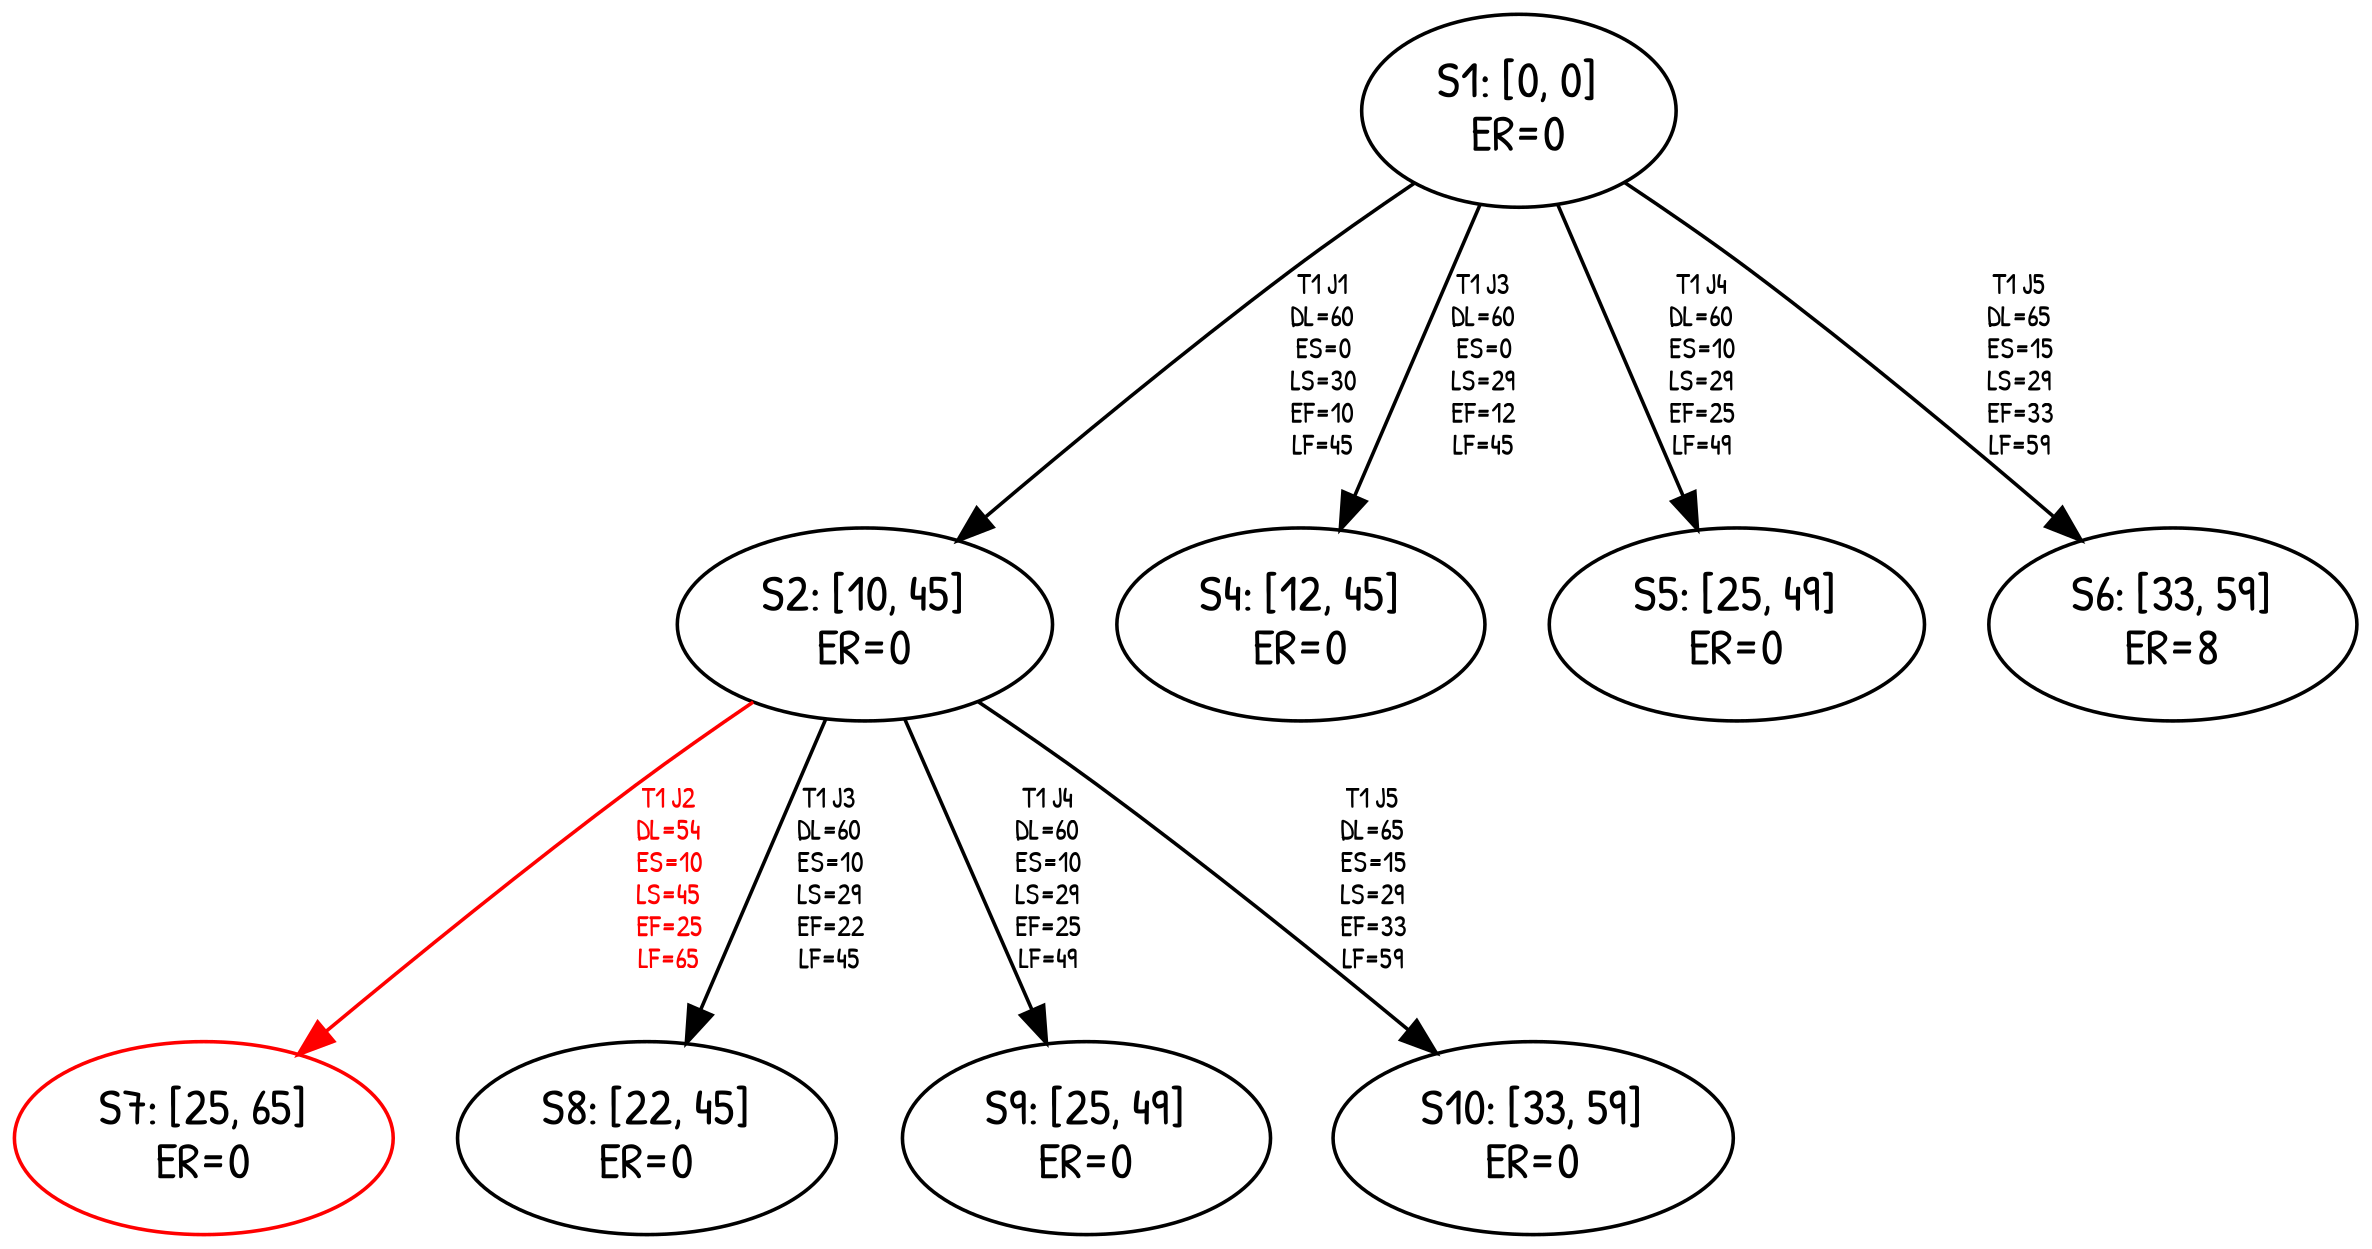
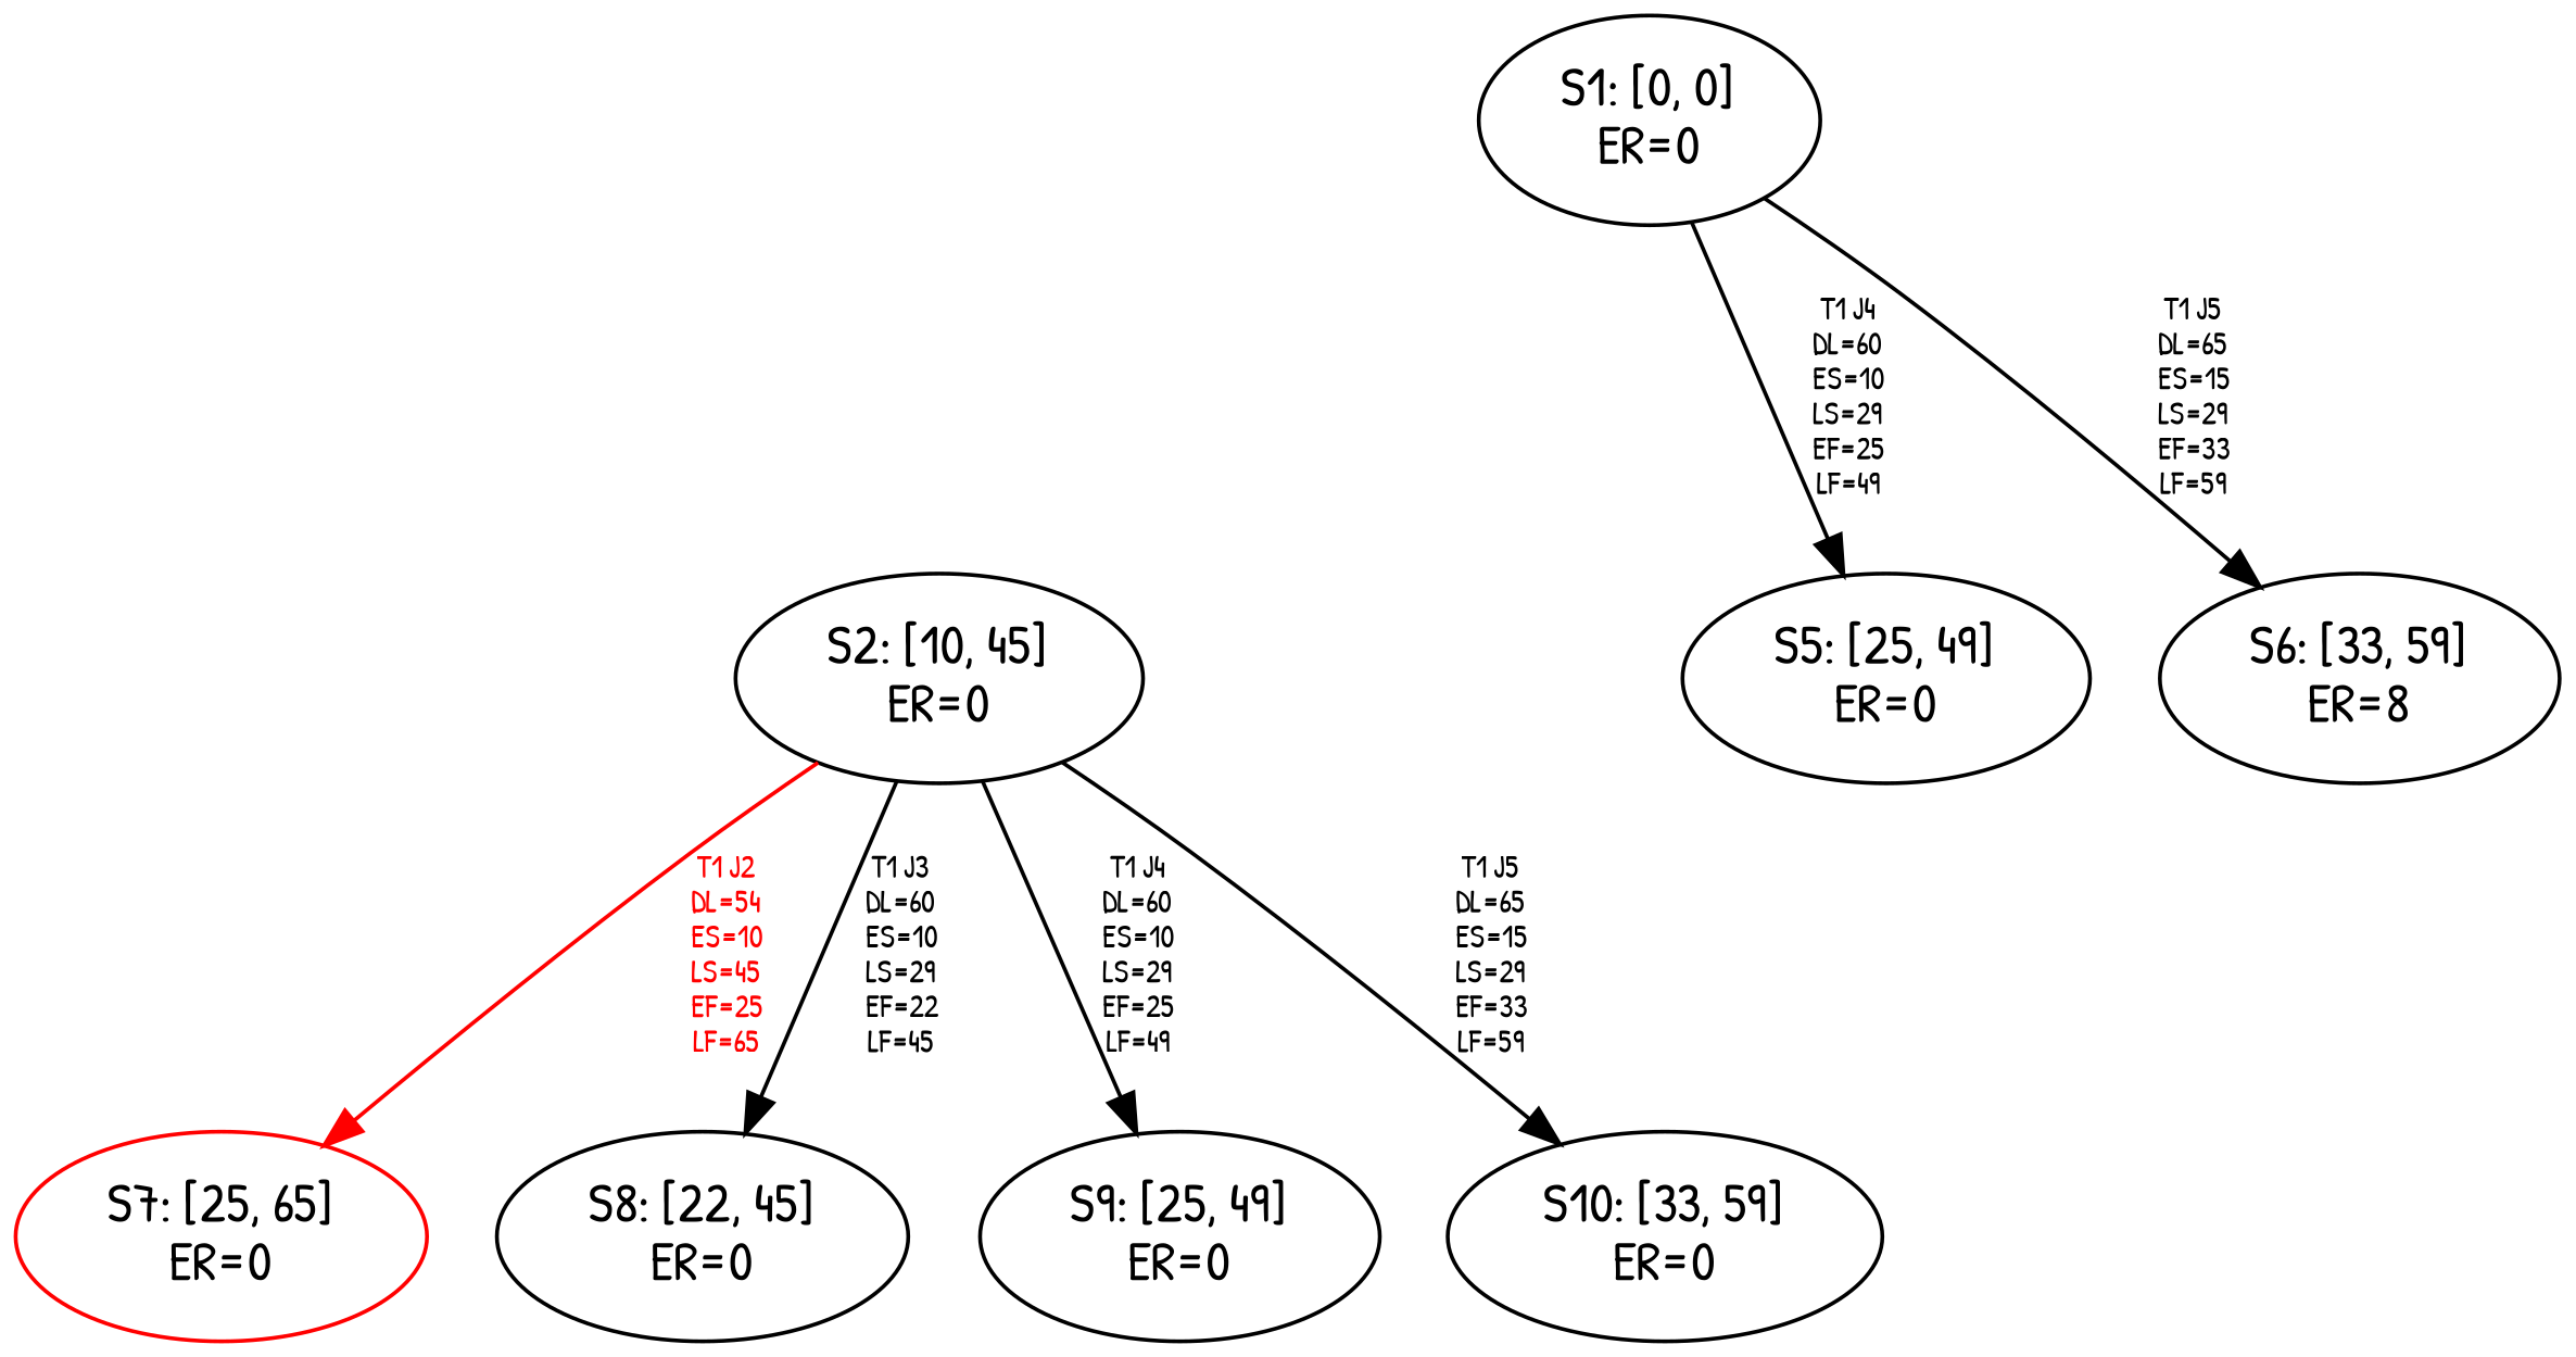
  digraph {
    fontname="Patrick Hand"
    node [fontname="Patrick Hand"]
    edge [fontname="Patrick Hand" fontsize=8]
    n1 [label="S1: [0, 0]\nER=0"]
    n2 [label="S2: [10, 45]\nER=0"]
-   n3 [label="S4: [12, 45]\nER=0"]
    n4 [label="S5: [25, 49]\nER=0"]
    n5 [label="S6: [33, 59]\nER=8"]
    n6 [color=Red label="S7: [25, 65]\nER=0"]
    n7 [label="S8: [22, 45]\nER=0"]
    n8 [label="S9: [25, 49]\nER=0"]
    n9 [label="S10: [33, 59]\nER=0"]
-   n1 -> n2 [label="T1 J1\nDL=60\nES=0\nLS=30\nEF=10\nLF=45"]
-   n1 -> n3 [label="T1 J3\nDL=60\nES=0\nLS=29\nEF=12\nLF=45"]
    n1 -> n4 [label="T1 J4\nDL=60\nES=10\nLS=29\nEF=25\nLF=49"]
    n1 -> n5 [label="T1 J5\nDL=65\nES=15\nLS=29\nEF=33\nLF=59"]
    n2 -> n6 [color=Red fontcolor=Red label="T1 J2\nDL=54\nES=10\nLS=45\nEF=25\nLF=65"]
    n2 -> n7 [label="T1 J3\nDL=60\nES=10\nLS=29\nEF=22\nLF=45"]
    n2 -> n8 [label="T1 J4\nDL=60\nES=10\nLS=29\nEF=25\nLF=49"]
    n2 -> n9 [label="T1 J5\nDL=65\nES=15\nLS=29\nEF=33\nLF=59"]
  }
